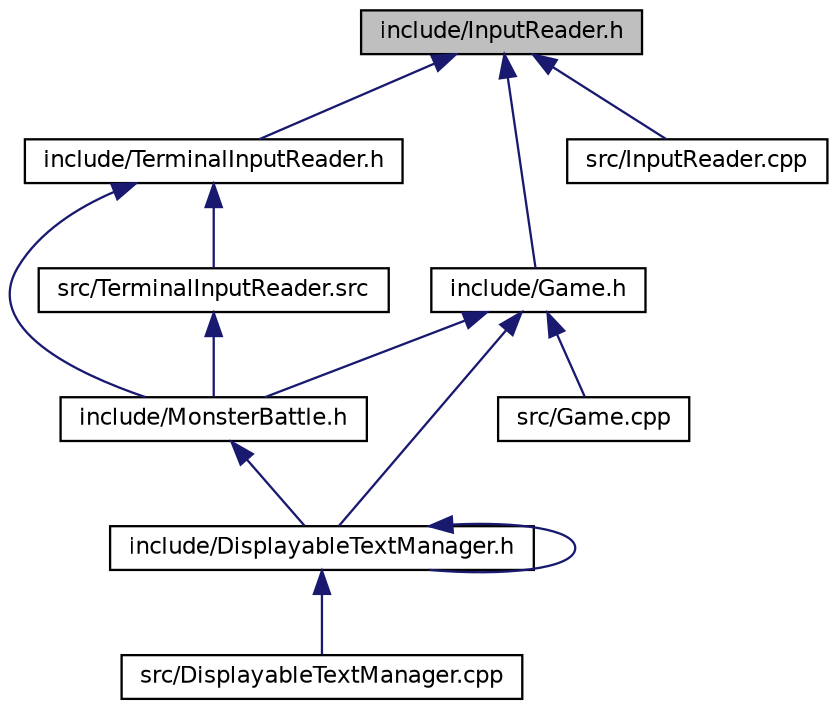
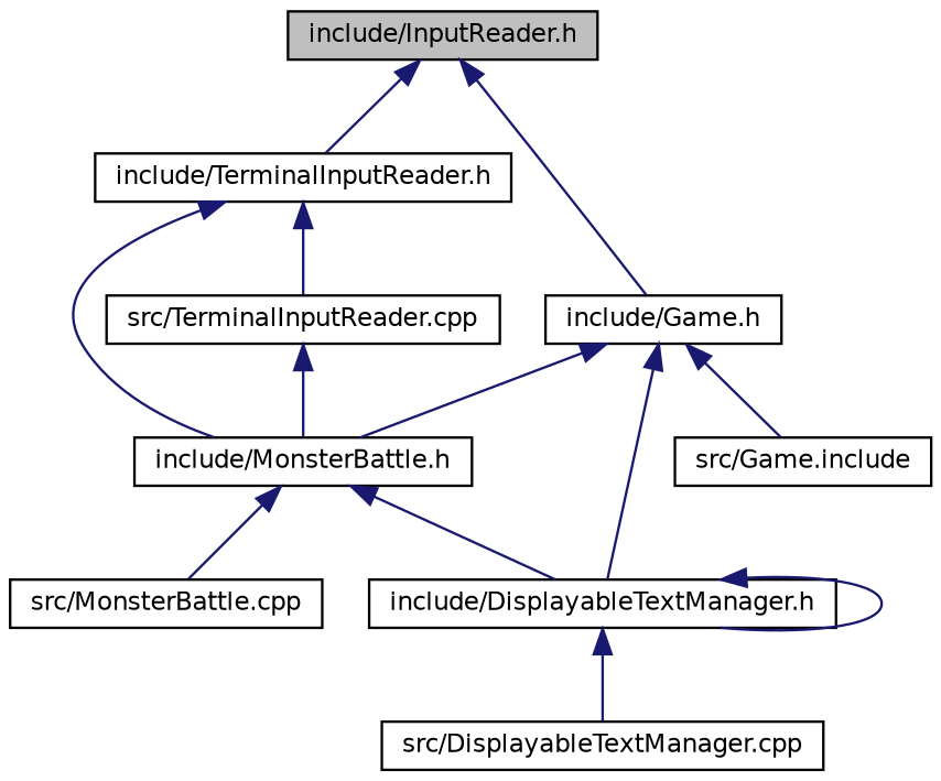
  digraph {
    node [color=black fillcolor=white fontname=Helvetica fontsize=10 shape=record style=filled]
    edge [color=midnightblue dir=back fontname=Helvetica fontsize=10 labelfontname=Helvetica labelfontsize=10 style=solid]
    n1 [fillcolor=grey75 fontcolor=black height=0.2 label="include/InputReader.h" width=0.4]
    n2 [height=0.2 label="include/TerminalInputReader.h" width=0.4]
    n3 [height=0.2 label="include/Game.h" width=0.4]
-   n4 [height=0.2 label="src/InputReader.cpp" width=0.4]
    n5 [height=0.2 label="include/MonsterBattle.h" width=0.4]
-   n6 [height=0.2 label="src/TerminalInputReader.src" width=0.4]
+   n6 [height=0.2 label="src/TerminalInputReader.cpp" width=0.4]
    n7 [height=0.2 label="include/DisplayableTextManager.h" width=0.4]
-   n8 [height=0.2 label="src/Game.cpp" width=0.4]
+   n8 [height=0.2 label="src/Game.include" width=0.4]
+   n9 [height=0.2 label="src/MonsterBattle.cpp" width=0.4]
    n10 [height=0.2 label="src/DisplayableTextManager.cpp" width=0.4]
    n1 -> n2
    n1 -> n3
-   n1 -> n4
    n2 -> n5
    n2 -> n6
    n3 -> n5
    n3 -> n7
    n3 -> n8
    n5 -> n7
+   n5 -> n9
    n6 -> n5
    n7 -> n7
    n7 -> n10
  }
